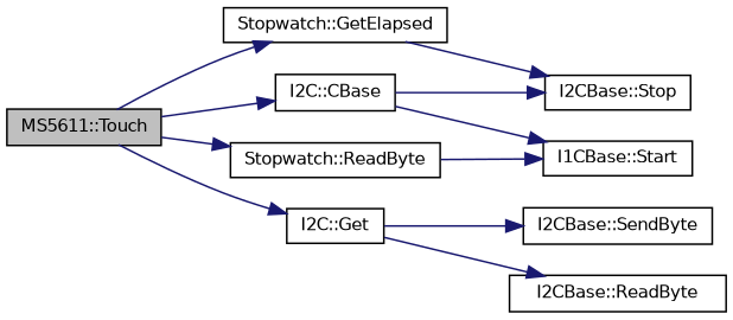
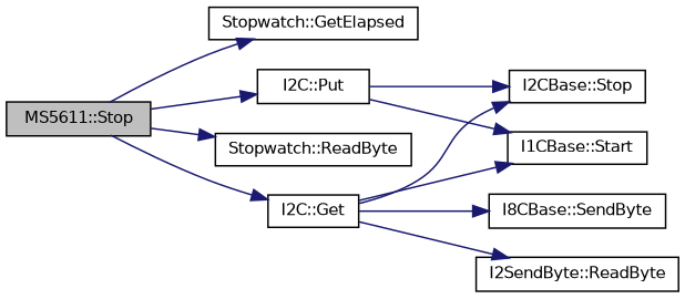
  digraph {
    rankdir=LR
    node [color=black fillcolor=white fontname=Helvetica fontsize=10 shape=record style=filled]
    edge [color=midnightblue fontname=Helvetica fontsize=10 labelfontname=Helvetica labelfontsize=10 style=solid]
-   n1 [fillcolor=grey75 fontcolor=black height=0.2 label="MS5611::Touch" width=0.4]
+   n1 [fillcolor=grey75 fontcolor=black height=0.2 label="MS5611::Stop" width=0.4]
    n2 [height=0.2 label="Stopwatch::GetElapsed" width=0.4]
-   n3 [height=0.2 label="I2C::CBase" width=0.4]
+   n3 [height=0.2 label="I2C::Put" width=0.4]
    n4 [height=0.2 label="I2C::Get" width=0.4]
    n5 [height=0.2 label="Stopwatch::ReadByte" width=0.4]
    n6 [height=0.2 label="I1CBase::Start" width=0.4]
    n7 [height=0.2 label="I2CBase::Stop" width=0.4]
-   n8 [height=0.2 label="I2CBase::SendByte" width=0.4]
-   n9 [height=0.2 label="I2CBase::ReadByte" width=0.4]
+   n8 [height=0.2 label="I8CBase::SendByte" width=0.4]
+   n9 [height=0.2 label="I2SendByte::ReadByte" width=0.4]
    n1 -> n2
    n1 -> n3
    n1 -> n4
    n1 -> n5
    n3 -> n6
    n3 -> n7
-   n5 -> n6
-   n2 -> n7
+   n4 -> n6
+   n4 -> n7
    n4 -> n8
    n4 -> n9
  }
